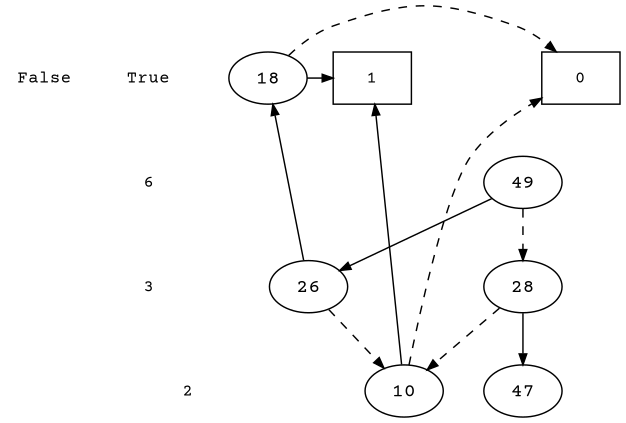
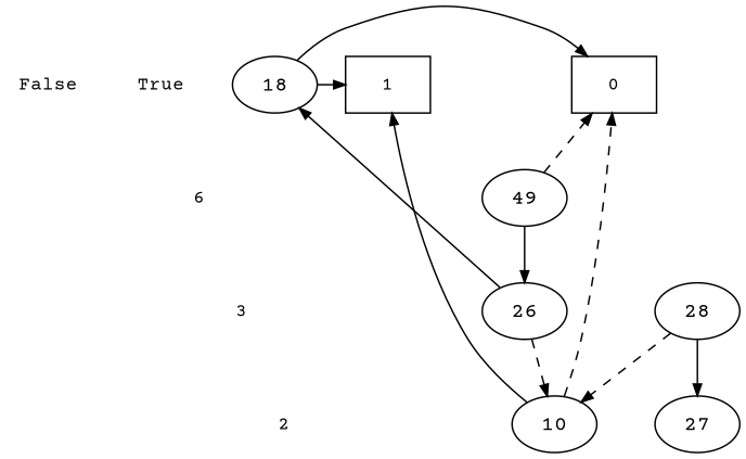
  digraph {
    fontname="Courier Prime"
    node [fontname="Courier Prime"]
    edge [fontname="Courier Prime" style=invis arrowsize=.75]
    T [style=invis]
    0 [fontsize=12 shape=box]
    1 [fontsize=12 shape=box]
    False [fontsize=12 shape=plaintext]
    True [fontsize=12 shape=plaintext]
    6 [fontsize=12 shape=plaintext]
    n7 [label=49]
    3 [fontsize=12 shape=plaintext]
    26
    28
    2 [fontsize=12 shape=plaintext]
    10
    18
-   27 [label=47]
+   27
    subgraph sub_1 {
      rank=same
      subgraph sub_2 {
        rank=same
        T
      }
      subgraph sub_3 {
        rank=same
        0
      }
      subgraph sub_4 {
        rank=same
        1
      }
    }
    subgraph sub_5 {
      rank=same
      0
      subgraph sub_6 {
        rank=same
        False
      }
    }
    subgraph sub_7 {
      rank=same
      1
      subgraph sub_8 {
        rank=same
        True
      }
    }
    subgraph sub_9 {
      rank=same
      n7
      subgraph sub_10 {
        rank=same
        6
      }
    }
    subgraph sub_11 {
      rank=same
      26
      28
      subgraph sub_12 {
        rank=same
        3
      }
    }
    subgraph sub_13 {
      rank=same
      10
      subgraph sub_14 {
        rank=same
        2
      }
    }
    subgraph sub_15 {
      rank=same
      18
      subgraph sub_16 {
        rank=same
        1
      }
    }
    1 -> T [arrowsize=""]
    False -> True [arrowsize=""]
    True -> 6 [arrowsize=""]
    6 -> 3 [arrowsize=""]
    n7 -> 26 [style=solid]
-   n7 -> 28 [style=dashed]
+   n7 -> 0 [style=dashed]
    3 -> 2 [arrowsize=""]
    26 -> 10 [style=dashed]
    26 -> 18 [style=solid]
    28 -> 10 [style=dashed]
    28 -> 27 [style=solid]
    2 -> 1 [arrowsize=""]
    10 -> 0 [style=dashed]
    10 -> 1 [style=solid]
-   18 -> 0 [style=dashed]
+   18 -> 0 [style=solid]
    18 -> 1 [style=solid]
  }
